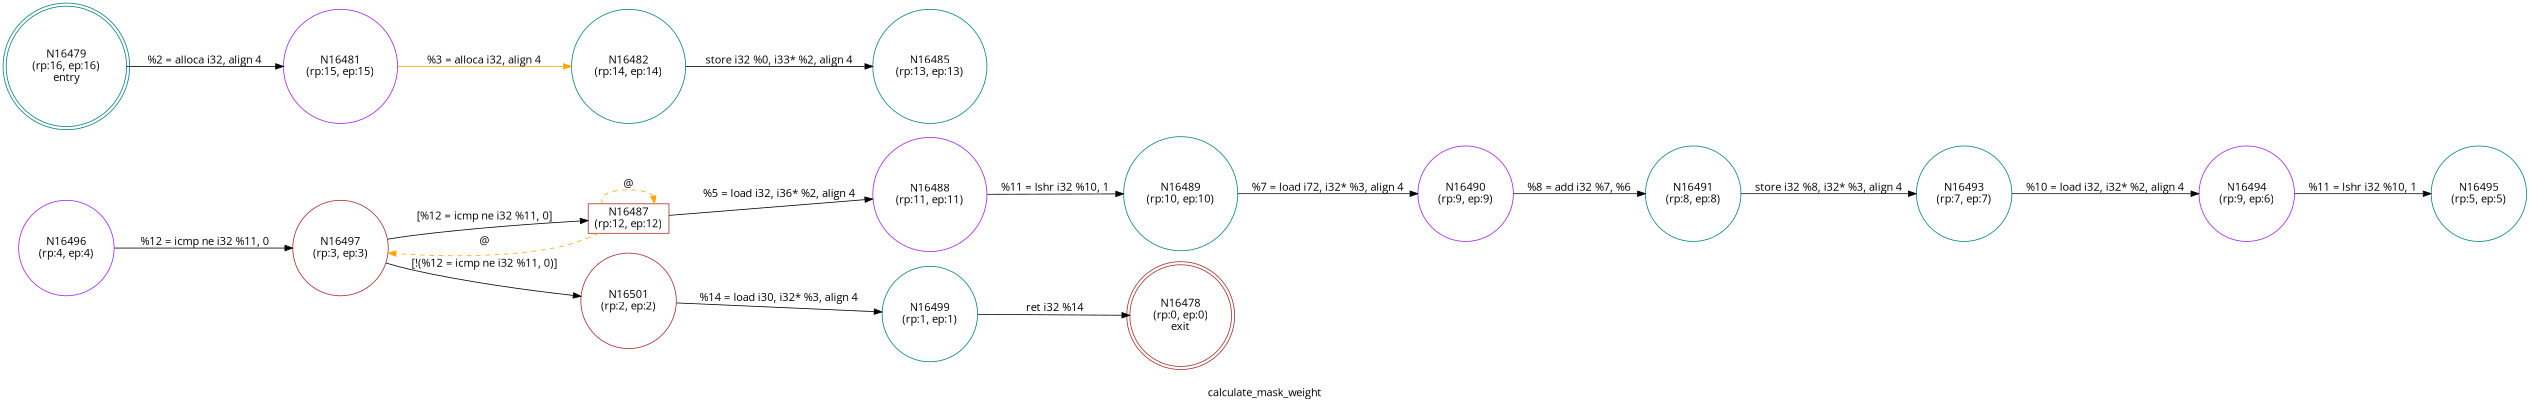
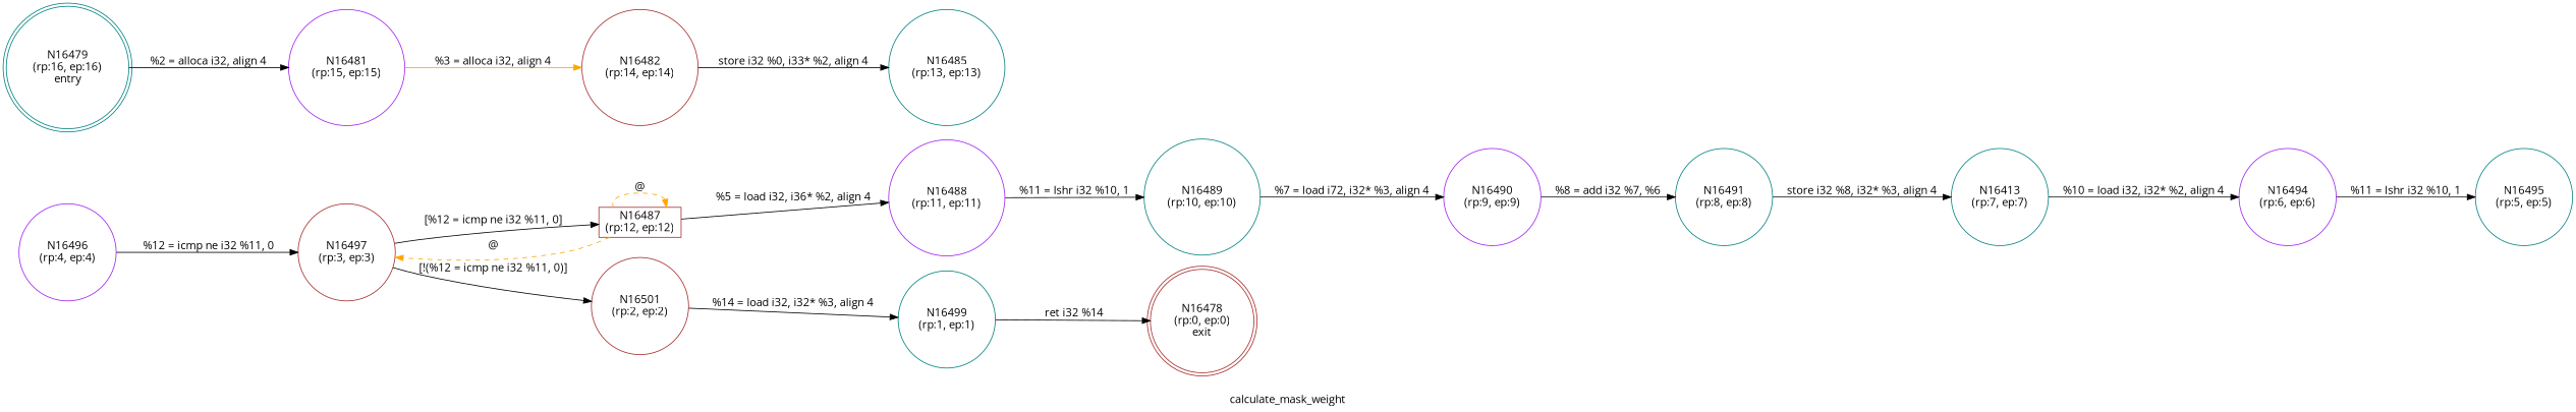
  digraph {
    fontname="Open Sans"
    label=calculate_mask_weight
    rankdir=LR
    node [color=teal fontname="Open Sans" shape=circle]
    edge [fontname="Open Sans"]
    n1 [color=brown label="N16478\n(rp:0, ep:0)\nexit" shape=doublecircle]
    n2 [label="N16479\n(rp:16, ep:16)\nentry" shape=doublecircle]
    n3 [color=purple label="N16481\n(rp:15, ep:15)"]
-   n4 [label="N16482\n(rp:14, ep:14)"]
+   n4 [color=brown label="N16482\n(rp:14, ep:14)"]
    n5 [label="N16485\n(rp:13, ep:13)"]
    n6 [color=brown label="N16487\n(rp:12, ep:12)" shape=box]
    n7 [color=purple label="N16488\n(rp:11, ep:11)"]
    n8 [color=brown label="N16497\n(rp:3, ep:3)"]
    n9 [label="N16489\n(rp:10, ep:10)"]
    n10 [color=brown label="N16501\n(rp:2, ep:2)"]
    n11 [color=purple label="N16490\n(rp:9, ep:9)"]
    n12 [label="N16499\n(rp:1, ep:1)"]
    n13 [label="N16491\n(rp:8, ep:8)"]
-   n14 [label="N16493\n(rp:7, ep:7)"]
-   n15 [color=purple label="N16494\n(rp:9, ep:6)"]
+   n14 [label="N16413\n(rp:7, ep:7)"]
+   n15 [color=purple label="N16494\n(rp:6, ep:6)"]
    n16 [label="N16495\n(rp:5, ep:5)"]
    n17 [color=purple label="N16496\n(rp:4, ep:4)"]
    n2 -> n3 [label="%2 = alloca i32, align 4"]
    n3 -> n4 [color=orange label="%3 = alloca i32, align 4"]
    n4 -> n5 [label="store i32 %0, i33* %2, align 4"]
    n6 -> n6 [color=orange label="@" style=dashed]
    n6 -> n7 [label="%5 = load i32, i36* %2, align 4"]
    n6 -> n8 [color=orange label="@" style=dashed]
    n7 -> n9 [label="%11 = lshr i32 %10, 1"]
    n8 -> n6 [label="[%12 = icmp ne i32 %11, 0]"]
    n8 -> n10 [label="[!(%12 = icmp ne i32 %11, 0)]"]
    n9 -> n11 [label="%7 = load i72, i32* %3, align 4"]
-   n10 -> n12 [label="%14 = load i30, i32* %3, align 4"]
+   n10 -> n12 [label="%14 = load i32, i32* %3, align 4"]
    n11 -> n13 [label="%8 = add i32 %7, %6"]
    n12 -> n1 [label="ret i32 %14"]
    n13 -> n14 [label="store i32 %8, i32* %3, align 4"]
    n14 -> n15 [label="%10 = load i32, i32* %2, align 4"]
    n15 -> n16 [label="%11 = lshr i32 %10, 1"]
    n17 -> n8 [label="%12 = icmp ne i32 %11, 0"]
  }
